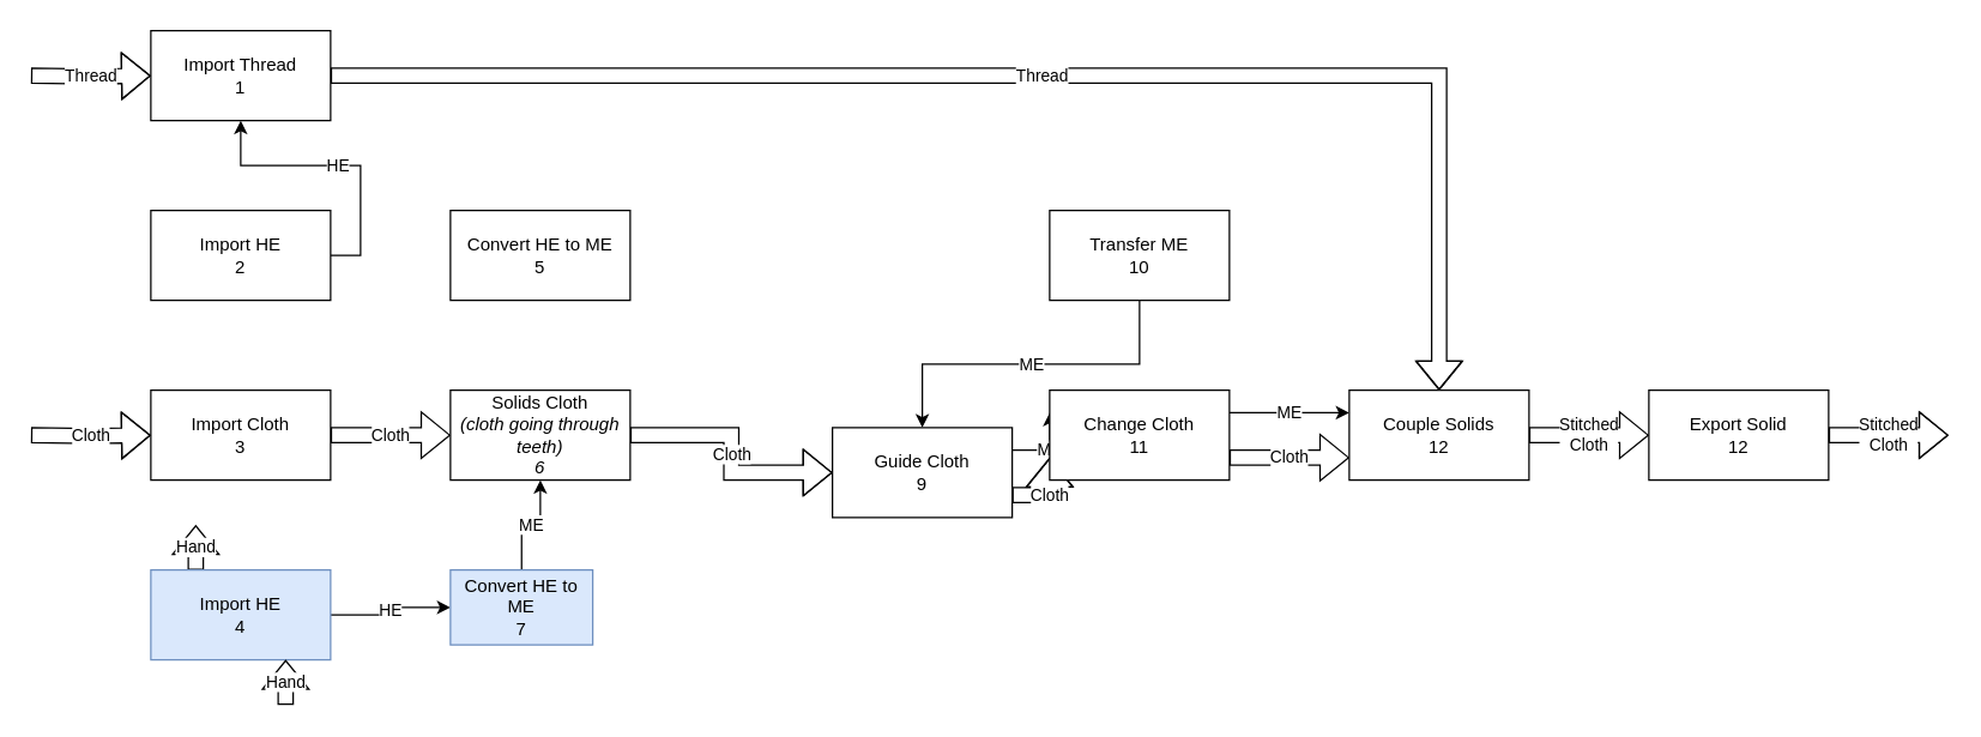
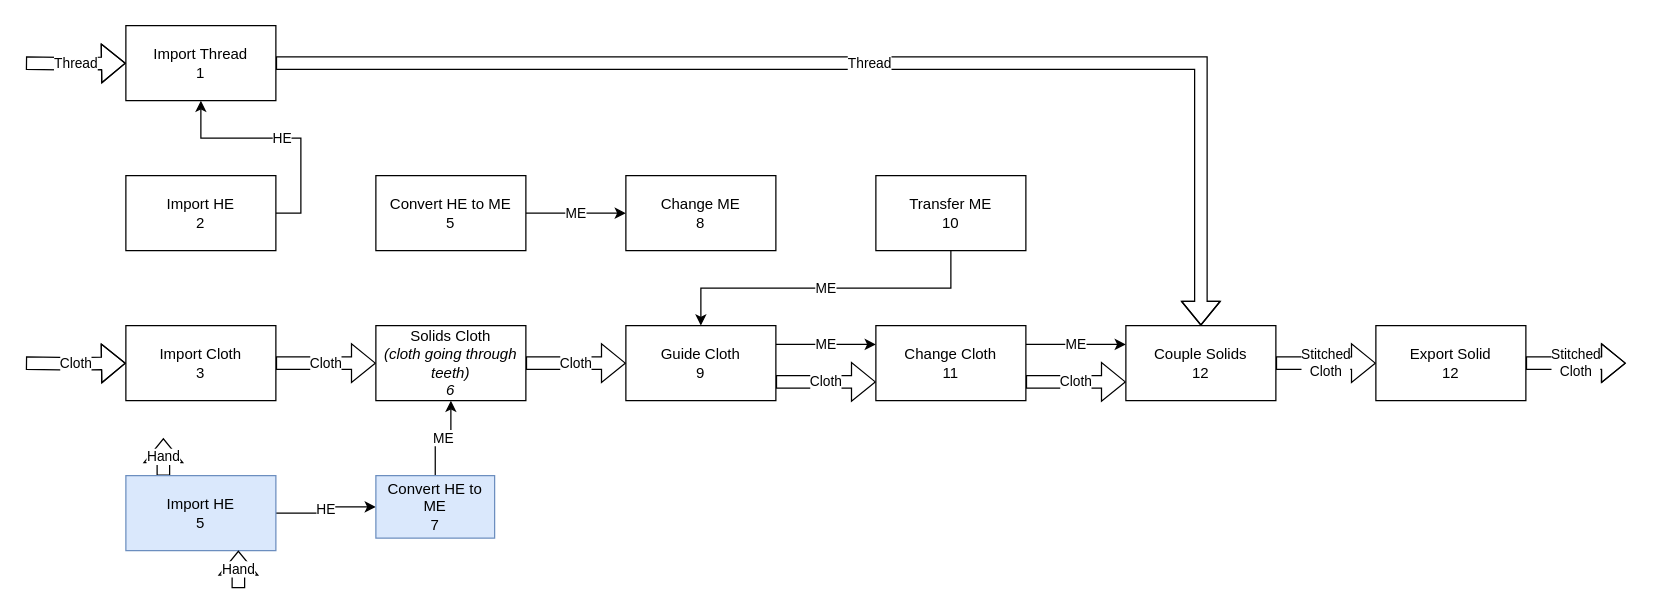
  <mxCell id="0" />
  <mxCell id="1" parent="0" />
  <mxCell id="2" value="HE" style="edgeStyle=orthogonalEdgeStyle;rounded=0;orthogonalLoop=1;jettySize=auto;html=1;exitX=1;exitY=0.5;exitDx=0;exitDy=0;" parent="1" source="3" target="25" edge="1"><mxGeometry relative="1" as="geometry" /></mxCell>
  <mxCell id="3" value="Import HE&lt;br&gt;2" style="rounded=0;whiteSpace=wrap;html=1;" parent="1" vertex="1"><mxGeometry x="100" y="140" width="120" height="60" as="geometry" /></mxCell>
+ <mxCell id="4" value="ME" style="edgeStyle=orthogonalEdgeStyle;rounded=0;orthogonalLoop=1;jettySize=auto;html=1;exitX=1;exitY=0.5;exitDx=0;exitDy=0;entryX=0;entryY=0.5;entryDx=0;entryDy=0;" parent="1" source="5" target="29" edge="1"><mxGeometry relative="1" as="geometry"><mxPoint x="480" y="170" as="targetPoint" /></mxGeometry></mxCell>
  <mxCell id="5" value="Convert HE to ME&lt;br&gt;5" style="rounded=0;whiteSpace=wrap;html=1;" parent="1" vertex="1"><mxGeometry x="300" y="140" width="120" height="60" as="geometry" /></mxCell>
  <mxCell id="6" value="ME" style="edgeStyle=orthogonalEdgeStyle;rounded=0;orthogonalLoop=1;jettySize=auto;html=1;exitX=0.5;exitY=1;exitDx=0;exitDy=0;entryX=0.5;entryY=0;entryDx=0;entryDy=0;" parent="1" source="7" target="10" edge="1"><mxGeometry relative="1" as="geometry" /></mxCell>
  <mxCell id="7" value="Transfer ME&lt;br&gt;10" style="rounded=0;whiteSpace=wrap;html=1;" parent="1" vertex="1"><mxGeometry x="700" y="140" width="120" height="60" as="geometry" /></mxCell>
  <mxCell id="8" value="ME" style="edgeStyle=orthogonalEdgeStyle;rounded=0;orthogonalLoop=1;jettySize=auto;html=1;exitX=1;exitY=0.25;exitDx=0;exitDy=0;entryX=0;entryY=0.25;entryDx=0;entryDy=0;" parent="1" source="10" target="13" edge="1"><mxGeometry relative="1" as="geometry" /></mxCell>
  <mxCell id="9" value="Cloth" style="edgeStyle=orthogonalEdgeStyle;rounded=0;orthogonalLoop=1;jettySize=auto;html=1;exitX=1;exitY=0.75;exitDx=0;exitDy=0;entryX=0;entryY=0.75;entryDx=0;entryDy=0;shape=flexArrow;" parent="1" source="10" target="13" edge="1"><mxGeometry relative="1" as="geometry" /></mxCell>
- <mxCell id="10" value="Guide Cloth&lt;br&gt;9" style="rounded=0;whiteSpace=wrap;html=1;" parent="1" vertex="1"><mxGeometry x="555" y="285" width="120" height="60" as="geometry" /></mxCell>
+ <mxCell id="10" value="Guide Cloth&lt;br&gt;9" style="rounded=0;whiteSpace=wrap;html=1;" parent="1" vertex="1"><mxGeometry x="500" y="260" width="120" height="60" as="geometry" /></mxCell>
  <mxCell id="11" value="Cloth" style="edgeStyle=orthogonalEdgeStyle;shape=flexArrow;rounded=0;orthogonalLoop=1;jettySize=auto;html=1;exitX=1;exitY=0.75;exitDx=0;exitDy=0;entryX=0;entryY=0.75;entryDx=0;entryDy=0;" parent="1" source="13" target="27" edge="1"><mxGeometry relative="1" as="geometry" /></mxCell>
  <mxCell id="12" value="ME" style="edgeStyle=orthogonalEdgeStyle;rounded=0;orthogonalLoop=1;jettySize=auto;html=1;exitX=1;exitY=0.25;exitDx=0;exitDy=0;entryX=0;entryY=0.25;entryDx=0;entryDy=0;" parent="1" source="13" target="27" edge="1"><mxGeometry relative="1" as="geometry" /></mxCell>
  <mxCell id="13" value="Change Cloth&lt;br&gt;11" style="rounded=0;whiteSpace=wrap;html=1;" parent="1" vertex="1"><mxGeometry x="700" y="260" width="120" height="60" as="geometry" /></mxCell>
  <mxCell id="14" value="Cloth" style="edgeStyle=orthogonalEdgeStyle;shape=flexArrow;rounded=0;orthogonalLoop=1;jettySize=auto;html=1;exitX=1;exitY=0.5;exitDx=0;exitDy=0;entryX=0;entryY=0.5;entryDx=0;entryDy=0;" parent="1" source="15" target="17" edge="1"><mxGeometry relative="1" as="geometry"><mxPoint x="300" y="290" as="targetPoint" /></mxGeometry></mxCell>
  <mxCell id="15" value="Import Cloth&lt;br&gt;3" style="rounded=0;whiteSpace=wrap;html=1;" parent="1" vertex="1"><mxGeometry x="100" y="260" width="120" height="60" as="geometry" /></mxCell>
  <mxCell id="16" value="Cloth" style="edgeStyle=orthogonalEdgeStyle;shape=flexArrow;rounded=0;orthogonalLoop=1;jettySize=auto;html=1;exitX=1;exitY=0.5;exitDx=0;exitDy=0;entryX=0;entryY=0.5;entryDx=0;entryDy=0;" parent="1" source="17" target="10" edge="1"><mxGeometry relative="1" as="geometry" /></mxCell>
  <mxCell id="17" value="Solids Cloth&lt;br&gt;&lt;i&gt;(cloth going through teeth)&lt;br&gt;6&lt;br&gt;&lt;/i&gt;" style="rounded=0;whiteSpace=wrap;html=1;" parent="1" vertex="1"><mxGeometry x="300" y="260" width="120" height="60" as="geometry" /></mxCell>
  <mxCell id="18" value="HE" style="edgeStyle=orthogonalEdgeStyle;rounded=0;orthogonalLoop=1;jettySize=auto;html=1;exitX=1;exitY=0.5;exitDx=0;exitDy=0;entryX=0;entryY=0.5;entryDx=0;entryDy=0;" parent="1" source="20" target="22" edge="1"><mxGeometry relative="1" as="geometry" /></mxCell>
  <mxCell id="19" value="Hand" style="edgeStyle=orthogonalEdgeStyle;shape=flexArrow;rounded=0;orthogonalLoop=1;jettySize=auto;html=1;exitX=0.25;exitY=0;exitDx=0;exitDy=0;" parent="1" source="20" edge="1"><mxGeometry relative="1" as="geometry"><mxPoint x="130" y="350" as="targetPoint" /></mxGeometry></mxCell>
- <mxCell id="20" value="Import HE&lt;br&gt;4" style="rounded=0;whiteSpace=wrap;html=1;fillColor=#dae8fc;strokeColor=#6c8ebf;" parent="1" vertex="1"><mxGeometry x="100" y="380" width="120" height="60" as="geometry" /></mxCell>
+ <mxCell id="20" value="Import HE&lt;br&gt;5" style="rounded=0;whiteSpace=wrap;html=1;fillColor=#dae8fc;strokeColor=#6c8ebf;" parent="1" vertex="1"><mxGeometry x="100" y="380" width="120" height="60" as="geometry" /></mxCell>
  <mxCell id="21" value="ME" style="edgeStyle=orthogonalEdgeStyle;rounded=0;orthogonalLoop=1;jettySize=auto;html=1;exitX=0.5;exitY=0;exitDx=0;exitDy=0;entryX=0.5;entryY=1;entryDx=0;entryDy=0;" parent="1" source="22" target="17" edge="1"><mxGeometry relative="1" as="geometry"><mxPoint x="500" y="410" as="targetPoint" /></mxGeometry></mxCell>
  <mxCell id="22" value="Convert HE to ME&lt;br&gt;7" style="rounded=0;whiteSpace=wrap;html=1;fillColor=#dae8fc;strokeColor=#6c8ebf;" parent="1" vertex="1"><mxGeometry x="300" y="380" width="95" height="50" as="geometry" /></mxCell>
  <mxCell id="23" value="Hand" style="edgeStyle=orthogonalEdgeStyle;rounded=0;orthogonalLoop=1;jettySize=auto;html=1;entryX=0.75;entryY=1;entryDx=0;entryDy=0;shape=flexArrow;" parent="1" target="20" edge="1"><mxGeometry relative="1" as="geometry"><mxPoint x="190" y="470" as="sourcePoint" /></mxGeometry></mxCell>
  <mxCell id="24" value="Thread" style="edgeStyle=orthogonalEdgeStyle;shape=flexArrow;rounded=0;orthogonalLoop=1;jettySize=auto;html=1;exitX=1;exitY=0.5;exitDx=0;exitDy=0;entryX=0.5;entryY=0;entryDx=0;entryDy=0;" parent="1" source="25" target="27" edge="1"><mxGeometry relative="1" as="geometry" /></mxCell>
  <mxCell id="25" value="Import Thread&lt;br&gt;1" style="rounded=0;whiteSpace=wrap;html=1;" parent="1" vertex="1"><mxGeometry x="100" y="20" width="120" height="60" as="geometry" /></mxCell>
  <mxCell id="26" value="Stitched&lt;br&gt;Cloth" style="edgeStyle=orthogonalEdgeStyle;shape=flexArrow;rounded=0;orthogonalLoop=1;jettySize=auto;html=1;exitX=1;exitY=0.5;exitDx=0;exitDy=0;entryX=0;entryY=0.5;entryDx=0;entryDy=0;" parent="1" source="27" edge="1" target="31"><mxGeometry x="0.003" relative="1" as="geometry"><mxPoint x="1100" y="289.824" as="targetPoint" /><mxPoint as="offset" /></mxGeometry></mxCell>
  <mxCell id="27" value="Couple Solids&lt;br&gt;12" style="rounded=0;whiteSpace=wrap;html=1;" parent="1" vertex="1"><mxGeometry x="900" y="260" width="120" height="60" as="geometry" /></mxCell>
  <mxCell id="28" value="Thread" style="edgeStyle=orthogonalEdgeStyle;rounded=0;orthogonalLoop=1;jettySize=auto;html=1;entryX=0;entryY=0.5;entryDx=0;entryDy=0;shape=flexArrow;" parent="1" target="25" edge="1"><mxGeometry relative="1" as="geometry"><mxPoint y="50" as="sourcePoint" x="20" /></mxGeometry></mxCell>
+ <mxCell id="29" value="Change ME&lt;br&gt;8" style="rounded=0;whiteSpace=wrap;html=1;" parent="1" vertex="1"><mxGeometry x="500" y="140" width="120" height="60" as="geometry" /></mxCell>
  <mxCell id="30" value="Cloth" style="edgeStyle=orthogonalEdgeStyle;rounded=0;orthogonalLoop=1;jettySize=auto;html=1;entryX=0;entryY=0.5;entryDx=0;entryDy=0;shape=flexArrow;" parent="1" target="15" edge="1"><mxGeometry relative="1" as="geometry"><mxPoint y="290" as="sourcePoint" x="20" /></mxGeometry></mxCell>
  <mxCell id="31" value="Export Solid&lt;br&gt;12" style="rounded=0;whiteSpace=wrap;html=1;" vertex="1" parent="1"><mxGeometry x="1100" y="260" width="120" height="60" as="geometry" /></mxCell>
  <mxCell id="32" value="Stitched&lt;br&gt;Cloth" style="edgeStyle=orthogonalEdgeStyle;shape=flexArrow;rounded=0;orthogonalLoop=1;jettySize=auto;html=1;exitX=1;exitY=0.5;exitDx=0;exitDy=0;" edge="1" parent="1" source="31"><mxGeometry x="0.003" relative="1" as="geometry"><mxPoint x="1300" y="290" as="targetPoint" /><mxPoint x="1030" y="300" as="sourcePoint" /><mxPoint as="offset" /></mxGeometry></mxCell>
